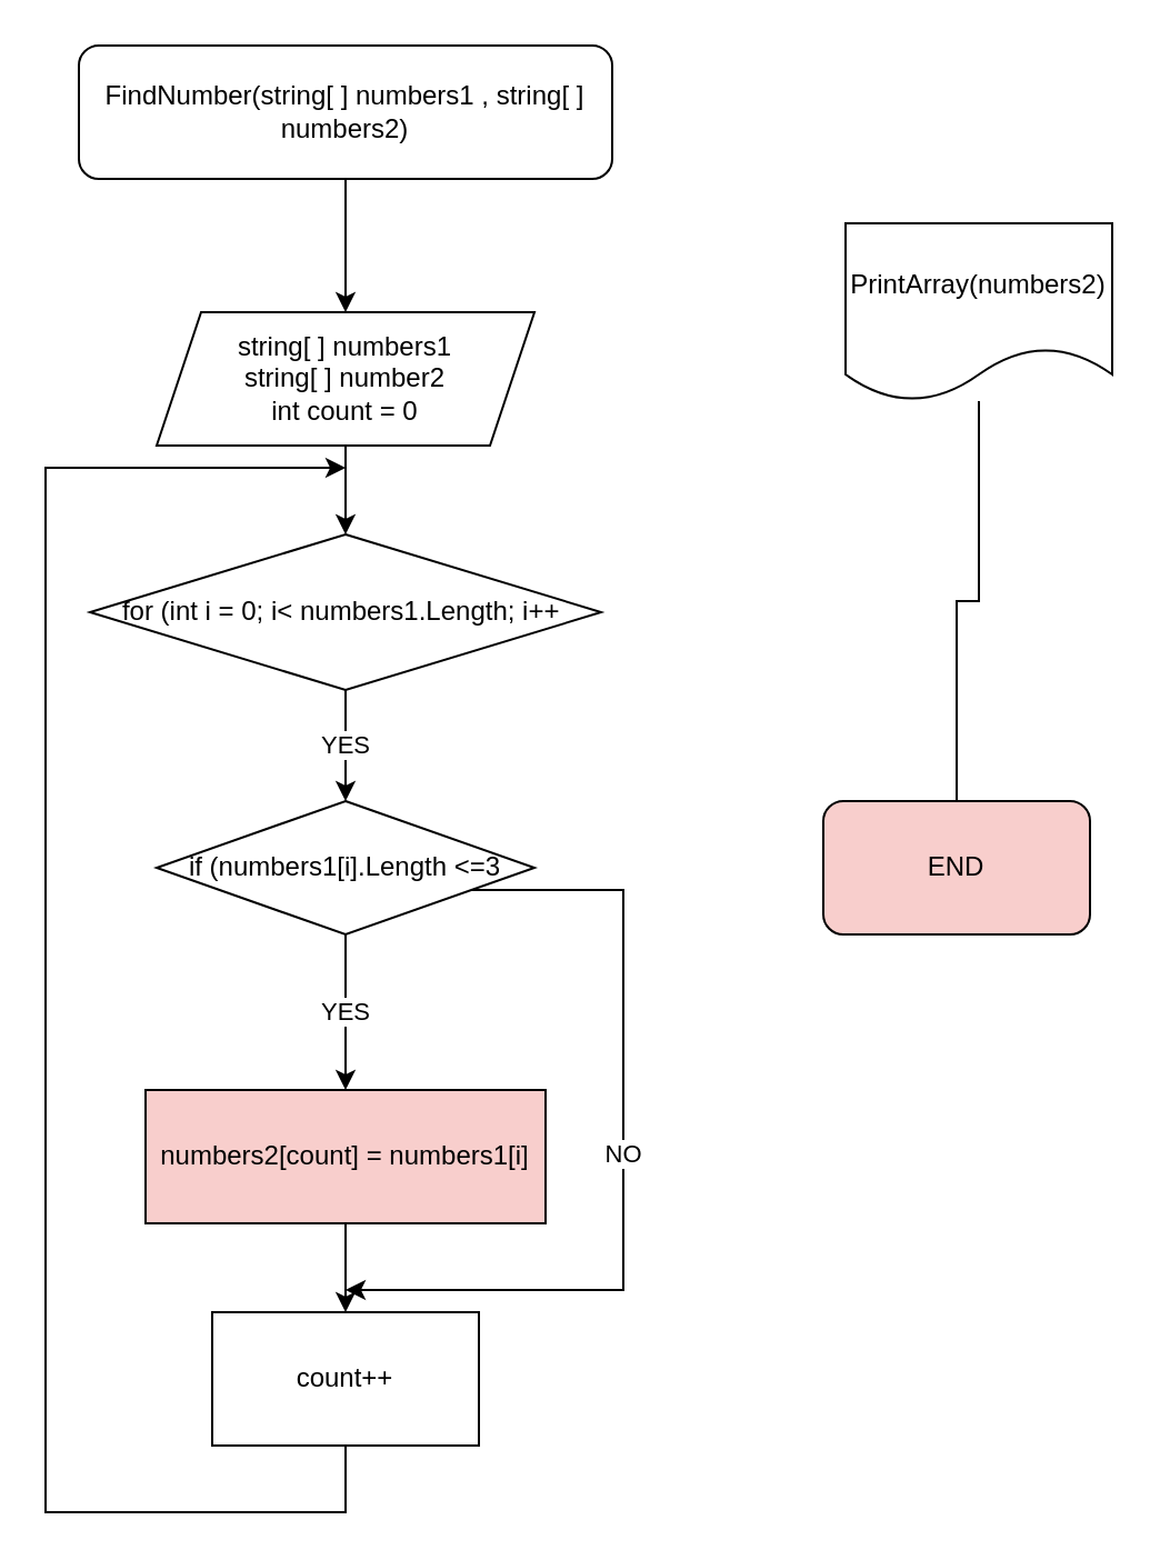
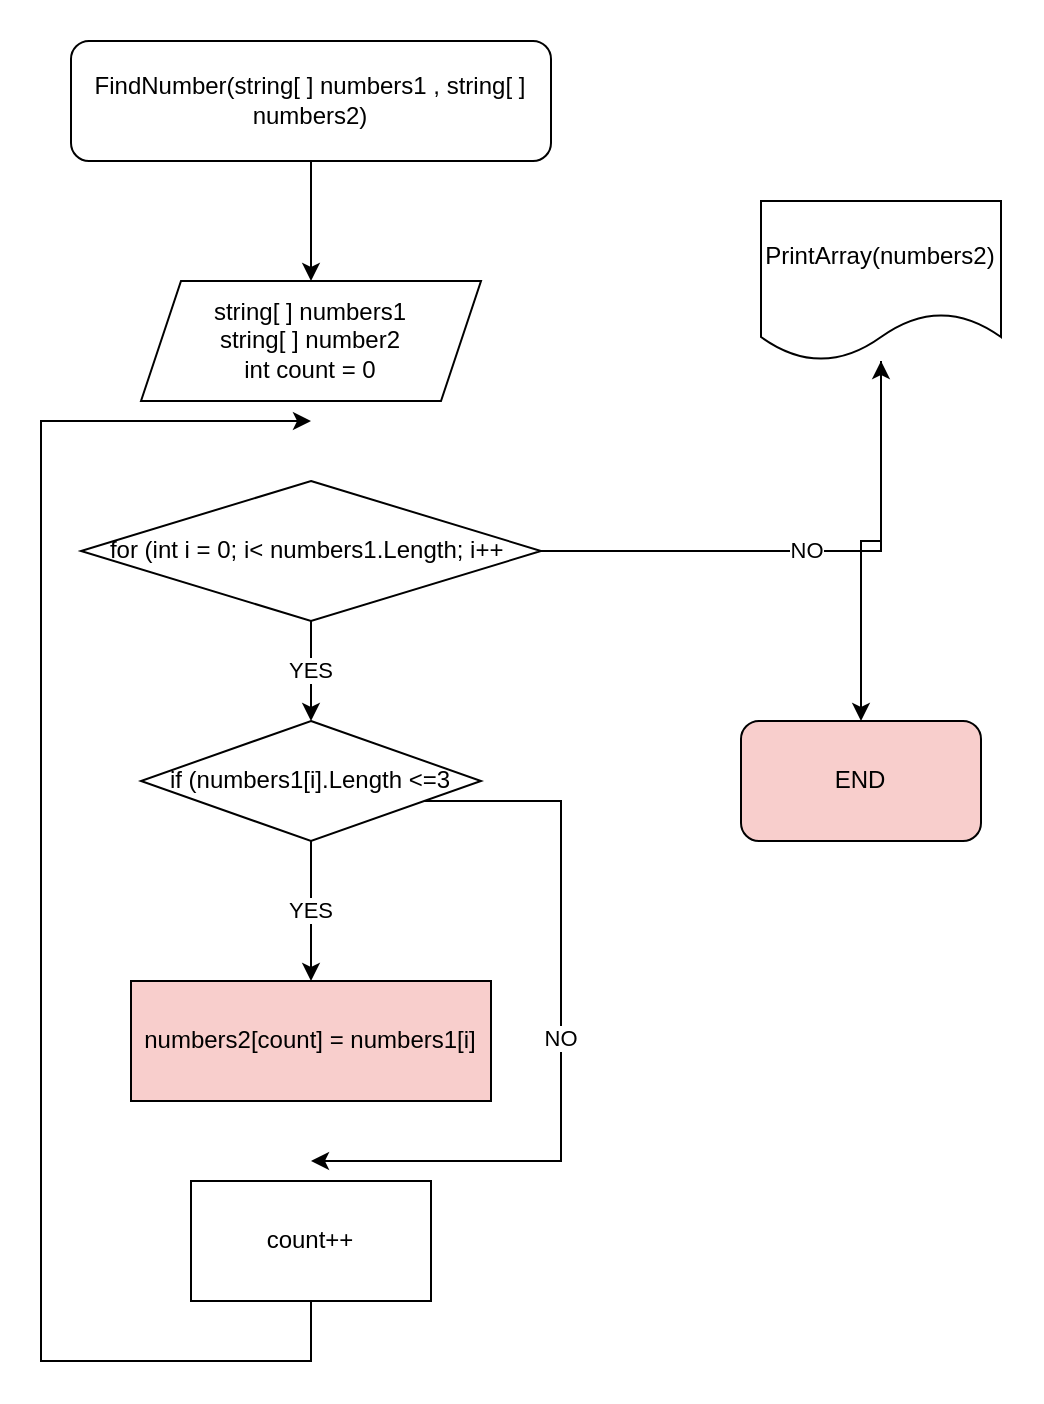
  <mxCell id="0" />
  <mxCell id="1" parent="0" />
  <mxCell id="2" value="YES" style="edgeStyle=orthogonalEdgeStyle;rounded=0;orthogonalLoop=1;jettySize=auto;html=1;" edge="1" parent="1" source="4" target="7"><mxGeometry relative="1" as="geometry" /></mxCell>
+ <mxCell id="3" value="NO" style="edgeStyle=orthogonalEdgeStyle;rounded=0;orthogonalLoop=1;jettySize=auto;html=1;" edge="1" parent="1" source="4" target="16"><mxGeometry relative="1" as="geometry" /></mxCell>
  <mxCell id="4" value="for (int i = 0; i&amp;lt; numbers1.Length; i++&amp;nbsp;" style="rhombus;whiteSpace=wrap;html=1;" vertex="1" parent="1"><mxGeometry x="40" y="240" width="230" height="70" as="geometry" /></mxCell>
  <mxCell id="5" value="YES" style="edgeStyle=orthogonalEdgeStyle;rounded=0;orthogonalLoop=1;jettySize=auto;html=1;" edge="1" parent="1" source="7" target="10"><mxGeometry relative="1" as="geometry" /></mxCell>
  <mxCell id="6" value="NO" style="edgeStyle=orthogonalEdgeStyle;rounded=0;orthogonalLoop=1;jettySize=auto;html=1;" edge="1" parent="1" source="7"><mxGeometry relative="1" as="geometry"><mxPoint x="155" y="580" as="targetPoint" /><Array as="points"><mxPoint x="280" y="400" /><mxPoint x="280" y="580" /></Array></mxGeometry></mxCell>
  <mxCell id="7" value="if (numbers1[i].Length &amp;lt;=3" style="rhombus;whiteSpace=wrap;html=1;" vertex="1" parent="1"><mxGeometry x="70" y="360" width="170" height="60" as="geometry" /></mxCell>
  <mxCell id="8" style="edgeStyle=orthogonalEdgeStyle;rounded=0;orthogonalLoop=1;jettySize=auto;html=1;exitX=0.5;exitY=1;exitDx=0;exitDy=0;" edge="1" parent="1" source="17"><mxGeometry relative="1" as="geometry"><mxPoint x="155" y="210" as="targetPoint" /><Array as="points"><mxPoint x="155" y="650" /><mxPoint x="155" y="680" /><mxPoint x="20" y="680" /><mxPoint x="20" y="210" /></Array></mxGeometry></mxCell>
- <mxCell id="9" value="" style="edgeStyle=orthogonalEdgeStyle;rounded=0;orthogonalLoop=1;jettySize=auto;html=1;" edge="1" parent="1" source="10" target="17"><mxGeometry relative="1" as="geometry"><Array as="points"><mxPoint x="155" y="570" /><mxPoint x="155" y="570" /></Array></mxGeometry></mxCell>
  <mxCell id="10" value="numbers2[count] = numbers1[i]&lt;br&gt;" style="rounded=0;whiteSpace=wrap;html=1;fillColor=#f8cecc;" vertex="1" parent="1"><mxGeometry x="65" y="490" width="180" height="60" as="geometry" /></mxCell>
- <mxCell id="11" value="" style="edgeStyle=orthogonalEdgeStyle;rounded=0;orthogonalLoop=1;jettySize=auto;html=1;" edge="1" parent="1" source="12" target="4"><mxGeometry relative="1" as="geometry" /></mxCell>
  <mxCell id="12" value="string[ ] numbers1&lt;br&gt;string[ ] number2&lt;br&gt;int count = 0" style="shape=parallelogram;perimeter=parallelogramPerimeter;whiteSpace=wrap;html=1;fixedSize=1;" vertex="1" parent="1"><mxGeometry x="70" y="140" width="170" height="60" as="geometry" /></mxCell>
  <mxCell id="13" value="" style="edgeStyle=orthogonalEdgeStyle;rounded=0;orthogonalLoop=1;jettySize=auto;html=1;" edge="1" parent="1" source="14" target="12"><mxGeometry relative="1" as="geometry" /></mxCell>
  <mxCell id="14" value="FindNumber(string[ ] numbers1 , string[ ] numbers2)" style="rounded=1;whiteSpace=wrap;html=1;" vertex="1" parent="1"><mxGeometry x="35" y="20" width="240" height="60" as="geometry" /></mxCell>
- <mxCell id="15" value="" style="edgeStyle=orthogonalEdgeStyle;rounded=0;orthogonalLoop=1;jettySize=auto;html=1;endArrow=none;" edge="1" parent="1" source="16" target="18"><mxGeometry relative="1" as="geometry" /></mxCell>
+ <mxCell id="15" value="" style="edgeStyle=orthogonalEdgeStyle;rounded=0;orthogonalLoop=1;jettySize=auto;html=1;" edge="1" parent="1" source="16" target="18"><mxGeometry relative="1" as="geometry" /></mxCell>
  <mxCell id="16" value="PrintArray(numbers2)" style="shape=document;whiteSpace=wrap;html=1;boundedLbl=1;rounded=0;" vertex="1" parent="1"><mxGeometry x="380" y="100" width="120" height="80" as="geometry" /></mxCell>
  <mxCell id="17" value="count++" style="rounded=0;whiteSpace=wrap;html=1;" vertex="1" parent="1"><mxGeometry x="95" y="590" width="120" height="60" as="geometry" /></mxCell>
  <mxCell id="18" value="END" style="rounded=1;whiteSpace=wrap;html=1;fillColor=#f8cecc;" vertex="1" parent="1"><mxGeometry x="370" y="360" width="120" height="60" as="geometry" /></mxCell>
